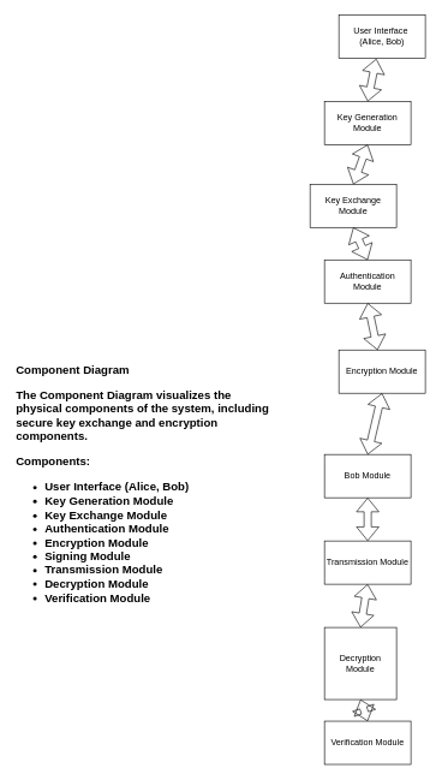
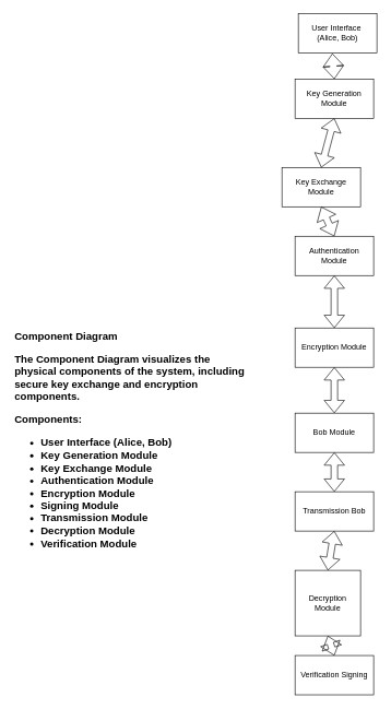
  <mxCell id="0" />
  <mxCell id="1" parent="0" />
- <mxCell id="2" value="&lt;div&gt;User Interface&amp;nbsp;&lt;/div&gt;&lt;div&gt;(Alice, Bob)&lt;/div&gt;" style="rounded=0;whiteSpace=wrap;html=1;" vertex="1" parent="1"><mxGeometry x="470" y="20" width="120" height="60" as="geometry" /></mxCell>
- <mxCell id="3" value="Key Generation Module" style="rounded=0;whiteSpace=wrap;html=1;" vertex="1" parent="1"><mxGeometry x="450" y="140" width="120" height="60" as="geometry" /></mxCell>
+ <mxCell id="2" value="&lt;div&gt;User Interface&amp;nbsp;&lt;/div&gt;&lt;div&gt;(Alice, Bob)&lt;/div&gt;" style="rounded=0;whiteSpace=wrap;html=1;" vertex="1" parent="1"><mxGeometry x="455" y="20" width="120" height="60" as="geometry" /></mxCell>
+ <mxCell id="3" value="Key Generation Module" style="rounded=0;whiteSpace=wrap;html=1;" vertex="1" parent="1"><mxGeometry x="450" y="120" width="120" height="60" as="geometry" /></mxCell>
  <mxCell id="4" value="Key Exchange Module" style="rounded=0;whiteSpace=wrap;html=1;" vertex="1" parent="1"><mxGeometry x="430" y="255" width="120" height="60" as="geometry" /></mxCell>
  <mxCell id="5" value="Authentication Module" style="rounded=0;whiteSpace=wrap;html=1;" vertex="1" parent="1"><mxGeometry x="450" y="360" width="120" height="60" as="geometry" /></mxCell>
- <mxCell id="6" value="Encryption Module" style="rounded=0;whiteSpace=wrap;html=1;" vertex="1" parent="1"><mxGeometry x="470" y="485" width="120" height="60" as="geometry" /></mxCell>
+ <mxCell id="6" value="Encryption Module" style="rounded=0;whiteSpace=wrap;html=1;" vertex="1" parent="1"><mxGeometry x="450" y="500" width="120" height="60" as="geometry" /></mxCell>
  <mxCell id="7" value="Bob Module" style="rounded=0;whiteSpace=wrap;html=1;" vertex="1" parent="1"><mxGeometry x="450" y="630" width="120" height="60" as="geometry" /></mxCell>
- <mxCell id="8" value="Transmission Module" style="rounded=0;whiteSpace=wrap;html=1;" vertex="1" parent="1"><mxGeometry x="450" y="750" width="120" height="60" as="geometry" /></mxCell>
+ <mxCell id="8" value="Transmission Bob" style="rounded=0;whiteSpace=wrap;html=1;" vertex="1" parent="1"><mxGeometry x="450" y="750" width="120" height="60" as="geometry" /></mxCell>
  <mxCell id="9" value="Decryption Module" style="rounded=0;whiteSpace=wrap;html=1;" vertex="1" parent="1"><mxGeometry x="450" y="870" width="100" height="100" as="geometry" /></mxCell>
- <mxCell id="10" value="Verification Module" style="rounded=0;whiteSpace=wrap;html=1;" vertex="1" parent="1"><mxGeometry x="450" y="1000" width="120" height="60" as="geometry" /></mxCell>
+ <mxCell id="10" value="Verification Signing" style="rounded=0;whiteSpace=wrap;html=1;" vertex="1" parent="1"><mxGeometry x="450" y="1000" width="120" height="60" as="geometry" /></mxCell>
  <mxCell id="11" value="&lt;h3 style=&quot;font-size: 16px;&quot;&gt;Component Diagram&lt;/h3&gt;&lt;p style=&quot;font-size: 16px;&quot;&gt;The Component Diagram visualizes the physical components of the system, including secure key exchange and encryption components.&lt;/p&gt;&lt;p style=&quot;font-size: 16px;&quot;&gt;&lt;strong style=&quot;font-size: 16px;&quot;&gt;Components&lt;/strong&gt;:&lt;/p&gt;&lt;ul style=&quot;font-size: 16px;&quot;&gt;&lt;li style=&quot;font-size: 16px;&quot;&gt;User Interface (Alice, Bob)&lt;/li&gt;&lt;li style=&quot;font-size: 16px;&quot;&gt;Key Generation Module&lt;/li&gt;&lt;li style=&quot;font-size: 16px;&quot;&gt;Key Exchange Module&lt;/li&gt;&lt;li style=&quot;font-size: 16px;&quot;&gt;Authentication Module&lt;/li&gt;&lt;li style=&quot;font-size: 16px;&quot;&gt;Encryption Module&lt;/li&gt;&lt;li style=&quot;font-size: 16px;&quot;&gt;Signing Module&lt;/li&gt;&lt;li style=&quot;font-size: 16px;&quot;&gt;Transmission Module&lt;/li&gt;&lt;li style=&quot;font-size: 16px;&quot;&gt;Decryption Module&lt;/li&gt;&lt;li style=&quot;font-size: 16px;&quot;&gt;Verification Module&lt;/li&gt;&lt;/ul&gt;" style="text;html=1;whiteSpace=wrap;overflow=hidden;rounded=0;fontStyle=1;fontSize=16;" vertex="1" parent="1"><mxGeometry x="20" y="480" width="360" height="450" as="geometry" /></mxCell>
  <mxCell id="12" value="" style="shape=flexArrow;endArrow=classic;startArrow=classic;html=1;rounded=0;entryX=0.433;entryY=1.017;entryDx=0;entryDy=0;entryPerimeter=0;exitX=0.5;exitY=0;exitDx=0;exitDy=0;" edge="1" parent="1" source="3" target="2"><mxGeometry width="100" height="100" relative="1" as="geometry"><mxPoint x="300" y="190" as="sourcePoint" /><mxPoint x="400" y="90" as="targetPoint" /></mxGeometry></mxCell>
  <mxCell id="13" value="" style="shape=flexArrow;endArrow=classic;startArrow=classic;html=1;rounded=0;entryX=0.5;entryY=1;entryDx=0;entryDy=0;exitX=0.5;exitY=0;exitDx=0;exitDy=0;" edge="1" parent="1" source="4" target="3"><mxGeometry width="100" height="100" relative="1" as="geometry"><mxPoint x="460" y="340" as="sourcePoint" /><mxPoint x="560" y="240" as="targetPoint" /></mxGeometry></mxCell>
  <mxCell id="14" value="" style="shape=flexArrow;endArrow=classic;startArrow=classic;html=1;rounded=0;entryX=0.5;entryY=1;entryDx=0;entryDy=0;exitX=0.5;exitY=0;exitDx=0;exitDy=0;" edge="1" parent="1" source="5" target="4"><mxGeometry width="100" height="100" relative="1" as="geometry"><mxPoint x="460" y="550" as="sourcePoint" /><mxPoint x="560" y="450" as="targetPoint" /></mxGeometry></mxCell>
  <mxCell id="15" value="" style="shape=flexArrow;endArrow=classic;startArrow=classic;html=1;rounded=0;entryX=0.5;entryY=1;entryDx=0;entryDy=0;" edge="1" parent="1" source="6" target="5"><mxGeometry width="100" height="100" relative="1" as="geometry"><mxPoint x="460" y="550" as="sourcePoint" /><mxPoint x="560" y="450" as="targetPoint" /></mxGeometry></mxCell>
  <mxCell id="16" value="" style="shape=flexArrow;endArrow=classic;startArrow=classic;html=1;rounded=0;entryX=0.5;entryY=1;entryDx=0;entryDy=0;exitX=0.5;exitY=0;exitDx=0;exitDy=0;" edge="1" parent="1" source="7" target="6"><mxGeometry width="100" height="100" relative="1" as="geometry"><mxPoint x="460" y="740" as="sourcePoint" /><mxPoint x="560" y="640" as="targetPoint" /></mxGeometry></mxCell>
  <mxCell id="17" value="" style="shape=flexArrow;endArrow=classic;startArrow=classic;html=1;rounded=0;exitX=0.5;exitY=0;exitDx=0;exitDy=0;" edge="1" parent="1" source="8"><mxGeometry width="100" height="100" relative="1" as="geometry"><mxPoint x="460" y="740" as="sourcePoint" /><mxPoint x="510" y="690" as="targetPoint" /></mxGeometry></mxCell>
  <mxCell id="18" value="" style="shape=flexArrow;endArrow=classic;startArrow=classic;html=1;rounded=0;entryX=0.5;entryY=1;entryDx=0;entryDy=0;exitX=0.5;exitY=0;exitDx=0;exitDy=0;" edge="1" parent="1" source="9" target="8"><mxGeometry width="100" height="100" relative="1" as="geometry"><mxPoint x="460" y="940" as="sourcePoint" /><mxPoint x="560" y="840" as="targetPoint" /></mxGeometry></mxCell>
  <mxCell id="19" value="" style="shape=flexArrow;endArrow=classic;startArrow=classic;html=1;rounded=0;entryX=0.5;entryY=1;entryDx=0;entryDy=0;exitX=0.5;exitY=0;exitDx=0;exitDy=0;" edge="1" parent="1" source="10" target="9"><mxGeometry width="100" height="100" relative="1" as="geometry"><mxPoint x="460" y="940" as="sourcePoint" /><mxPoint x="560" y="840" as="targetPoint" /></mxGeometry></mxCell>
